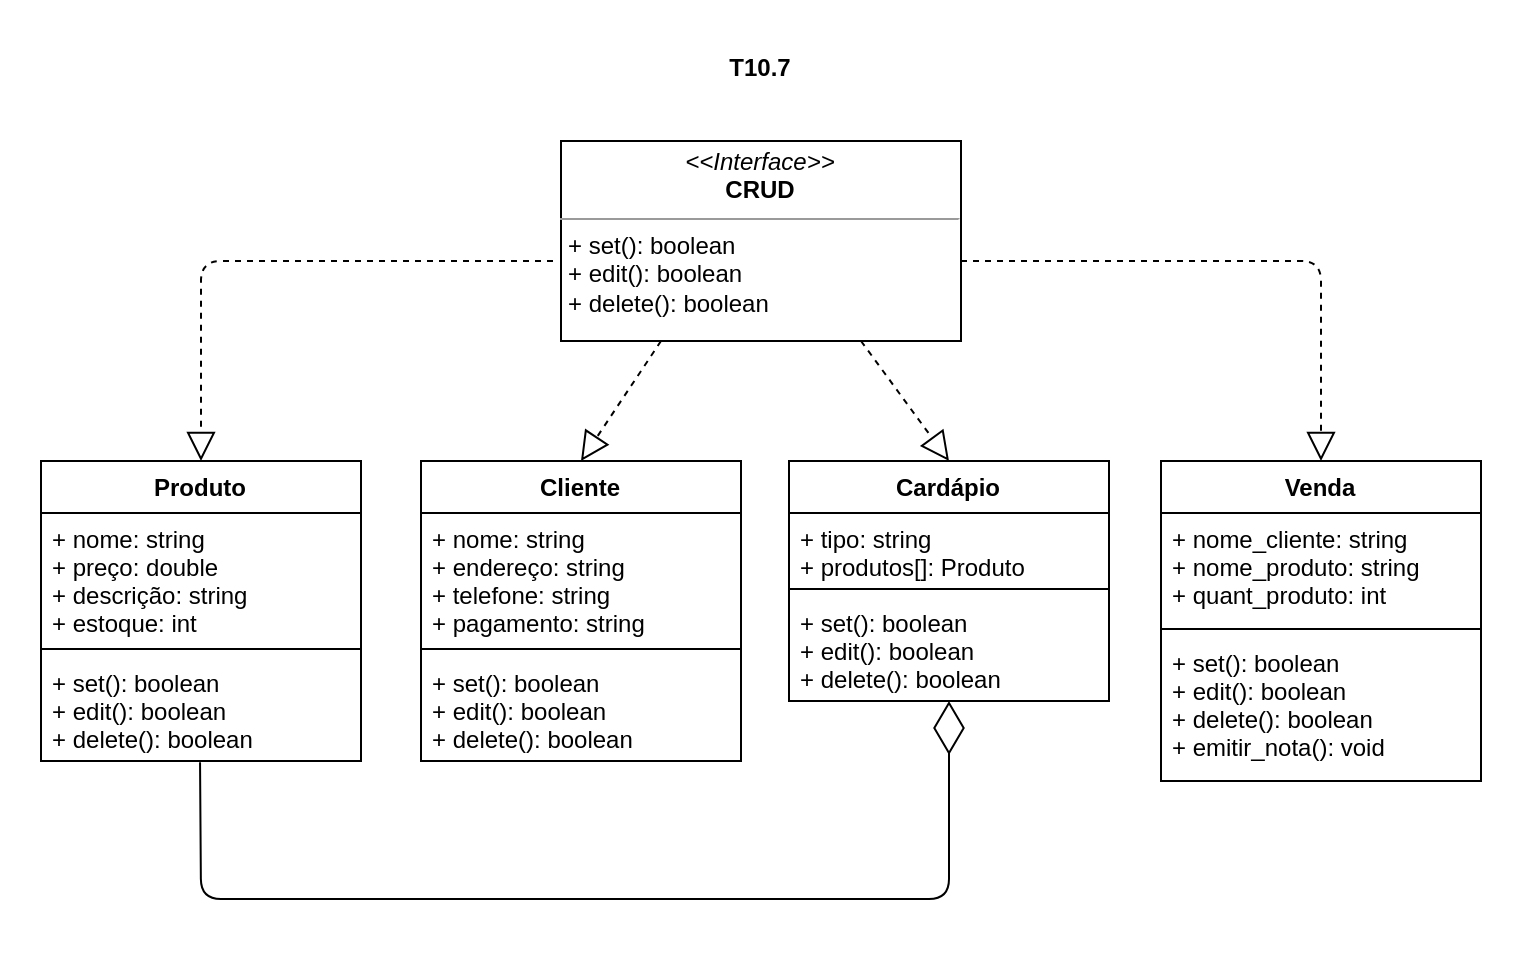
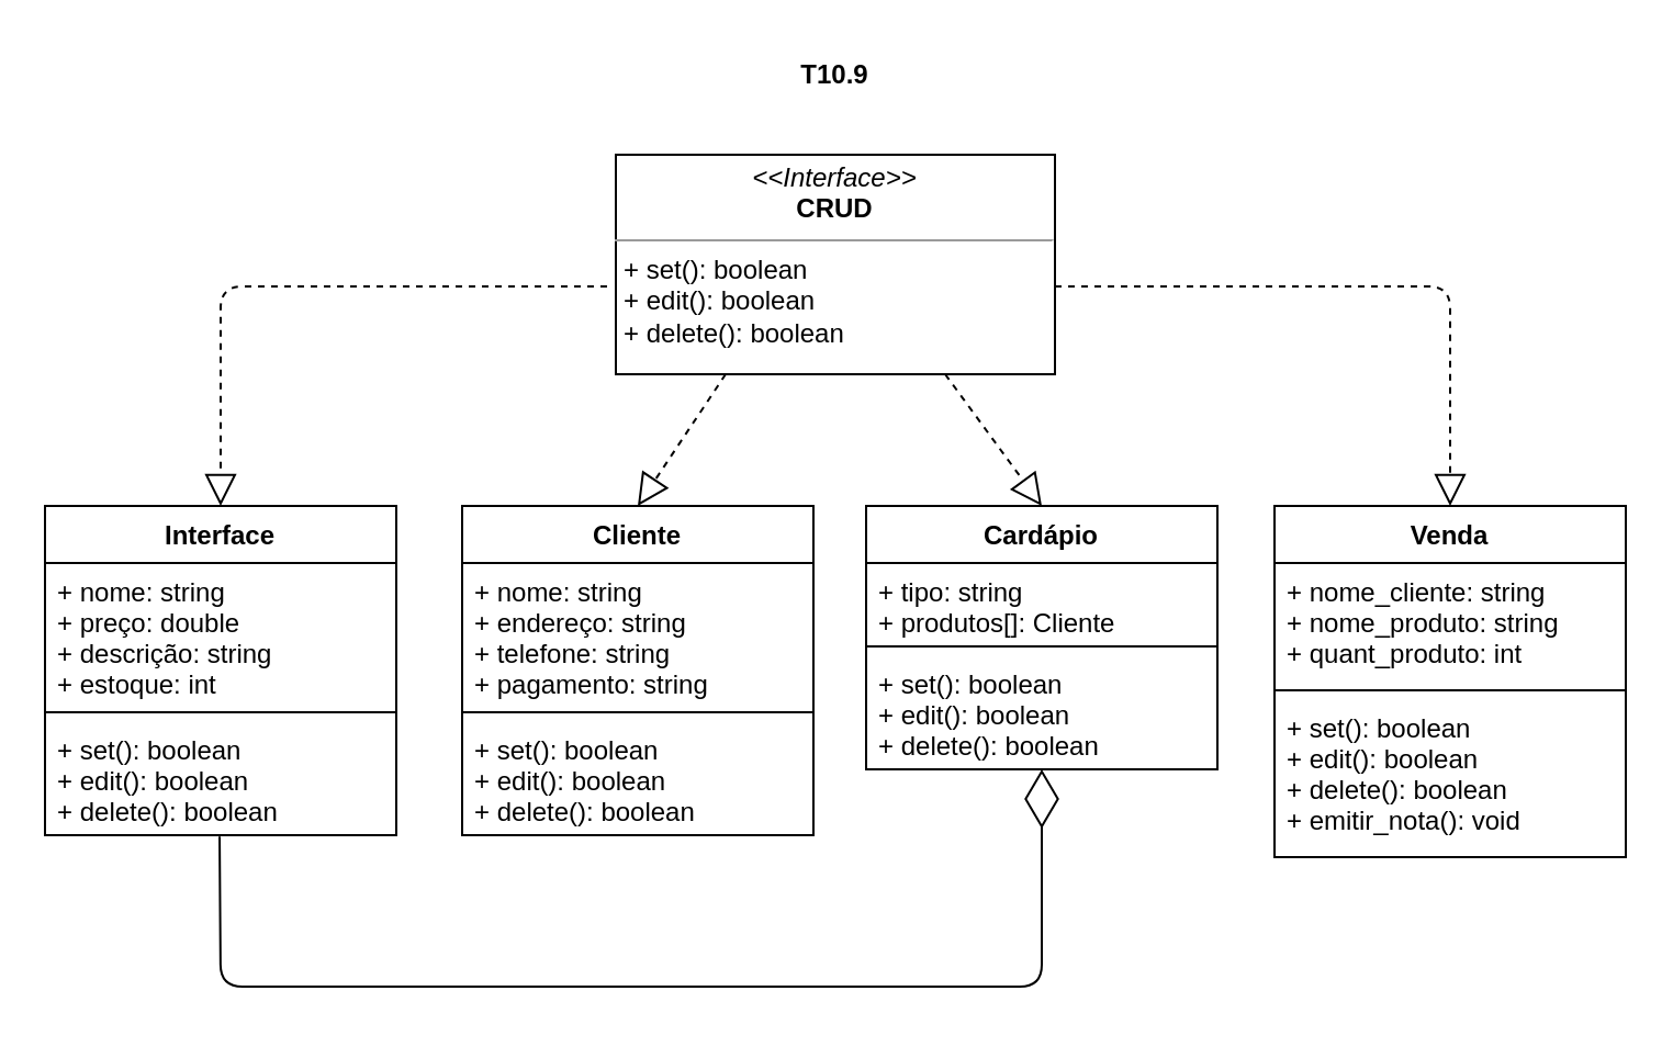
  <mxCell id="0" />
  <mxCell id="1" parent="0" />
  <mxCell id="2" value="&lt;p style=&quot;margin: 0px ; margin-top: 4px ; text-align: center&quot;&gt;&lt;i&gt;&amp;lt;&amp;lt;Interface&amp;gt;&amp;gt;&lt;/i&gt;&lt;br&gt;&lt;b&gt;CRUD&lt;/b&gt;&lt;/p&gt;&lt;hr size=&quot;1&quot;&gt;&lt;p style=&quot;margin: 0px ; margin-left: 4px&quot;&gt;+ set(): boolean&lt;/p&gt;&lt;p style=&quot;margin: 0px ; margin-left: 4px&quot;&gt;+ edit(): boolean&lt;/p&gt;&lt;p style=&quot;margin: 0px ; margin-left: 4px&quot;&gt;+ delete(): boolean&lt;/p&gt;" style="verticalAlign=top;align=left;overflow=fill;fontSize=12;fontFamily=Helvetica;html=1;" vertex="1" parent="1"><mxGeometry x="280" y="70" width="200" height="100" as="geometry" /></mxCell>
- <mxCell id="3" value="Produto" style="swimlane;fontStyle=1;align=center;verticalAlign=top;childLayout=stackLayout;horizontal=1;startSize=26;horizontalStack=0;resizeParent=1;resizeParentMax=0;resizeLast=0;collapsible=1;marginBottom=0;aspect=fixed;" vertex="1" parent="1"><mxGeometry x="20" y="230" width="160" height="150" as="geometry"><mxRectangle x="54" y="180" width="100" height="26" as="alternateBounds" /></mxGeometry></mxCell>
+ <mxCell id="3" value="Interface" style="swimlane;fontStyle=1;align=center;verticalAlign=top;childLayout=stackLayout;horizontal=1;startSize=26;horizontalStack=0;resizeParent=1;resizeParentMax=0;resizeLast=0;collapsible=1;marginBottom=0;aspect=fixed;" vertex="1" parent="1"><mxGeometry x="20" y="230" width="160" height="150" as="geometry"><mxRectangle x="54" y="180" width="100" height="26" as="alternateBounds" /></mxGeometry></mxCell>
  <mxCell id="4" value="+ nome: string&#10;+ preço: double&#10;+ descrição: string&#10;+ estoque: int" style="text;strokeColor=none;fillColor=none;align=left;verticalAlign=top;spacingLeft=4;spacingRight=4;overflow=hidden;rotatable=0;points=[[0,0.5],[1,0.5]];portConstraint=eastwest;" vertex="1" parent="3"><mxGeometry y="26" width="160" height="64" as="geometry" /></mxCell>
  <mxCell id="5" value="" style="line;strokeWidth=1;fillColor=none;align=left;verticalAlign=middle;spacingTop=-1;spacingLeft=3;spacingRight=3;rotatable=0;labelPosition=right;points=[];portConstraint=eastwest;" vertex="1" parent="3"><mxGeometry y="90" width="160" height="8" as="geometry" /></mxCell>
  <mxCell id="6" value="+ set(): boolean&#10;+ edit(): boolean&#10;+ delete(): boolean" style="text;strokeColor=none;fillColor=none;align=left;verticalAlign=top;spacingLeft=4;spacingRight=4;overflow=hidden;rotatable=0;points=[[0,0.5],[1,0.5]];portConstraint=eastwest;" vertex="1" parent="3"><mxGeometry y="98" width="160" height="52" as="geometry" /></mxCell>
  <mxCell id="7" value="Cliente" style="swimlane;fontStyle=1;align=center;verticalAlign=top;childLayout=stackLayout;horizontal=1;startSize=26;horizontalStack=0;resizeParent=1;resizeParentMax=0;resizeLast=0;collapsible=1;marginBottom=0;" vertex="1" parent="1"><mxGeometry x="210" y="230" width="160" height="150" as="geometry" /></mxCell>
  <mxCell id="8" value="+ nome: string&#10;+ endereço: string&#10;+ telefone: string&#10;+ pagamento: string" style="text;strokeColor=none;fillColor=none;align=left;verticalAlign=top;spacingLeft=4;spacingRight=4;overflow=hidden;rotatable=0;points=[[0,0.5],[1,0.5]];portConstraint=eastwest;" vertex="1" parent="7"><mxGeometry y="26" width="160" height="64" as="geometry" /></mxCell>
  <mxCell id="9" value="" style="line;strokeWidth=1;fillColor=none;align=left;verticalAlign=middle;spacingTop=-1;spacingLeft=3;spacingRight=3;rotatable=0;labelPosition=right;points=[];portConstraint=eastwest;" vertex="1" parent="7"><mxGeometry y="90" width="160" height="8" as="geometry" /></mxCell>
  <mxCell id="10" value="+ set(): boolean&#10;+ edit(): boolean&#10;+ delete(): boolean" style="text;strokeColor=none;fillColor=none;align=left;verticalAlign=top;spacingLeft=4;spacingRight=4;overflow=hidden;rotatable=0;points=[[0,0.5],[1,0.5]];portConstraint=eastwest;" vertex="1" parent="7"><mxGeometry y="98" width="160" height="52" as="geometry" /></mxCell>
  <mxCell id="11" value="Cardápio" style="swimlane;fontStyle=1;align=center;verticalAlign=top;childLayout=stackLayout;horizontal=1;startSize=26;horizontalStack=0;resizeParent=1;resizeParentMax=0;resizeLast=0;collapsible=1;marginBottom=0;" vertex="1" parent="1"><mxGeometry x="394" y="230" width="160" height="120" as="geometry" /></mxCell>
- <mxCell id="12" value="+ tipo: string&#10;+ produtos[]: Produto" style="text;strokeColor=none;fillColor=none;align=left;verticalAlign=top;spacingLeft=4;spacingRight=4;overflow=hidden;rotatable=0;points=[[0,0.5],[1,0.5]];portConstraint=eastwest;" vertex="1" parent="11"><mxGeometry y="26" width="160" height="34" as="geometry" /></mxCell>
+ <mxCell id="12" value="+ tipo: string&#10;+ produtos[]: Cliente" style="text;strokeColor=none;fillColor=none;align=left;verticalAlign=top;spacingLeft=4;spacingRight=4;overflow=hidden;rotatable=0;points=[[0,0.5],[1,0.5]];portConstraint=eastwest;" vertex="1" parent="11"><mxGeometry y="26" width="160" height="34" as="geometry" /></mxCell>
  <mxCell id="13" value="" style="line;strokeWidth=1;fillColor=none;align=left;verticalAlign=middle;spacingTop=-1;spacingLeft=3;spacingRight=3;rotatable=0;labelPosition=right;points=[];portConstraint=eastwest;" vertex="1" parent="11"><mxGeometry y="60" width="160" height="8" as="geometry" /></mxCell>
  <mxCell id="14" value="+ set(): boolean&#10;+ edit(): boolean&#10;+ delete(): boolean" style="text;strokeColor=none;fillColor=none;align=left;verticalAlign=top;spacingLeft=4;spacingRight=4;overflow=hidden;rotatable=0;points=[[0,0.5],[1,0.5]];portConstraint=eastwest;" vertex="1" parent="11"><mxGeometry y="68" width="160" height="52" as="geometry" /></mxCell>
  <mxCell id="15" value="Venda" style="swimlane;fontStyle=1;align=center;verticalAlign=top;childLayout=stackLayout;horizontal=1;startSize=26;horizontalStack=0;resizeParent=1;resizeParentMax=0;resizeLast=0;collapsible=1;marginBottom=0;" vertex="1" parent="1"><mxGeometry x="580" y="230" width="160" height="160" as="geometry" /></mxCell>
  <mxCell id="16" value="+ nome_cliente: string&#10;+ nome_produto: string&#10;+ quant_produto: int&#10;" style="text;strokeColor=none;fillColor=none;align=left;verticalAlign=top;spacingLeft=4;spacingRight=4;overflow=hidden;rotatable=0;points=[[0,0.5],[1,0.5]];portConstraint=eastwest;" vertex="1" parent="15"><mxGeometry y="26" width="160" height="54" as="geometry" /></mxCell>
  <mxCell id="17" value="" style="line;strokeWidth=1;fillColor=none;align=left;verticalAlign=middle;spacingTop=-1;spacingLeft=3;spacingRight=3;rotatable=0;labelPosition=right;points=[];portConstraint=eastwest;" vertex="1" parent="15"><mxGeometry y="80" width="160" height="8" as="geometry" /></mxCell>
  <mxCell id="18" value="+ set(): boolean&#10;+ edit(): boolean&#10;+ delete(): boolean&#10;+ emitir_nota(): void" style="text;strokeColor=none;fillColor=none;align=left;verticalAlign=top;spacingLeft=4;spacingRight=4;overflow=hidden;rotatable=0;points=[[0,0.5],[1,0.5]];portConstraint=eastwest;" vertex="1" parent="15"><mxGeometry y="88" width="160" height="72" as="geometry" /></mxCell>
  <mxCell id="19" value="" style="endArrow=block;dashed=1;endFill=0;endSize=12;html=1;entryX=0.5;entryY=0;entryDx=0;entryDy=0;" edge="1" parent="1" target="3"><mxGeometry width="160" relative="1" as="geometry"><mxPoint x="276" y="130" as="sourcePoint" /><mxPoint x="226" y="170" as="targetPoint" /><Array as="points"><mxPoint x="100" y="130" /></Array></mxGeometry></mxCell>
  <mxCell id="20" value="" style="endArrow=block;dashed=1;endFill=0;endSize=12;html=1;entryX=0.5;entryY=0;entryDx=0;entryDy=0;" edge="1" parent="1" target="15"><mxGeometry width="160" relative="1" as="geometry"><mxPoint x="480" y="130" as="sourcePoint" /><mxPoint x="640" y="130" as="targetPoint" /><Array as="points"><mxPoint x="660" y="130" /></Array></mxGeometry></mxCell>
  <mxCell id="21" value="" style="endArrow=block;dashed=1;endFill=0;endSize=12;html=1;exitX=0.25;exitY=1;exitDx=0;exitDy=0;entryX=0.5;entryY=0;entryDx=0;entryDy=0;" edge="1" parent="1" source="2" target="7"><mxGeometry width="160" relative="1" as="geometry"><mxPoint x="276" y="210" as="sourcePoint" /><mxPoint x="276" y="200" as="targetPoint" /></mxGeometry></mxCell>
  <mxCell id="22" value="" style="endArrow=block;dashed=1;endFill=0;endSize=12;html=1;exitX=0.75;exitY=1;exitDx=0;exitDy=0;entryX=0.5;entryY=0;entryDx=0;entryDy=0;" edge="1" parent="1" source="2" target="11"><mxGeometry width="160" relative="1" as="geometry"><mxPoint x="416" y="190" as="sourcePoint" /><mxPoint x="576" y="190" as="targetPoint" /></mxGeometry></mxCell>
  <mxCell id="23" value="" style="endArrow=diamondThin;endFill=0;endSize=24;html=1;horizontal=1;exitX=0.497;exitY=1.012;exitDx=0;exitDy=0;exitPerimeter=0;" edge="1" parent="1" source="6"><mxGeometry width="160" relative="1" as="geometry"><mxPoint x="86" y="380" as="sourcePoint" /><mxPoint x="474" y="350" as="targetPoint" /><Array as="points"><mxPoint x="100" y="449" /><mxPoint x="474" y="449" /></Array></mxGeometry></mxCell>
- <mxCell id="24" value="T10.7" style="text;align=center;fontStyle=1;verticalAlign=middle;spacingLeft=3;spacingRight=3;strokeColor=none;rotatable=0;points=[[0,0.5],[1,0.5]];portConstraint=eastwest;" vertex="1" parent="1"><mxGeometry x="340" y="20" width="80" height="26" as="geometry" /></mxCell>
+ <mxCell id="24" value="T10.9" style="text;align=center;fontStyle=1;verticalAlign=middle;spacingLeft=3;spacingRight=3;strokeColor=none;rotatable=0;points=[[0,0.5],[1,0.5]];portConstraint=eastwest;" vertex="1" parent="1"><mxGeometry x="340" y="20" width="80" height="26" as="geometry" /></mxCell>
